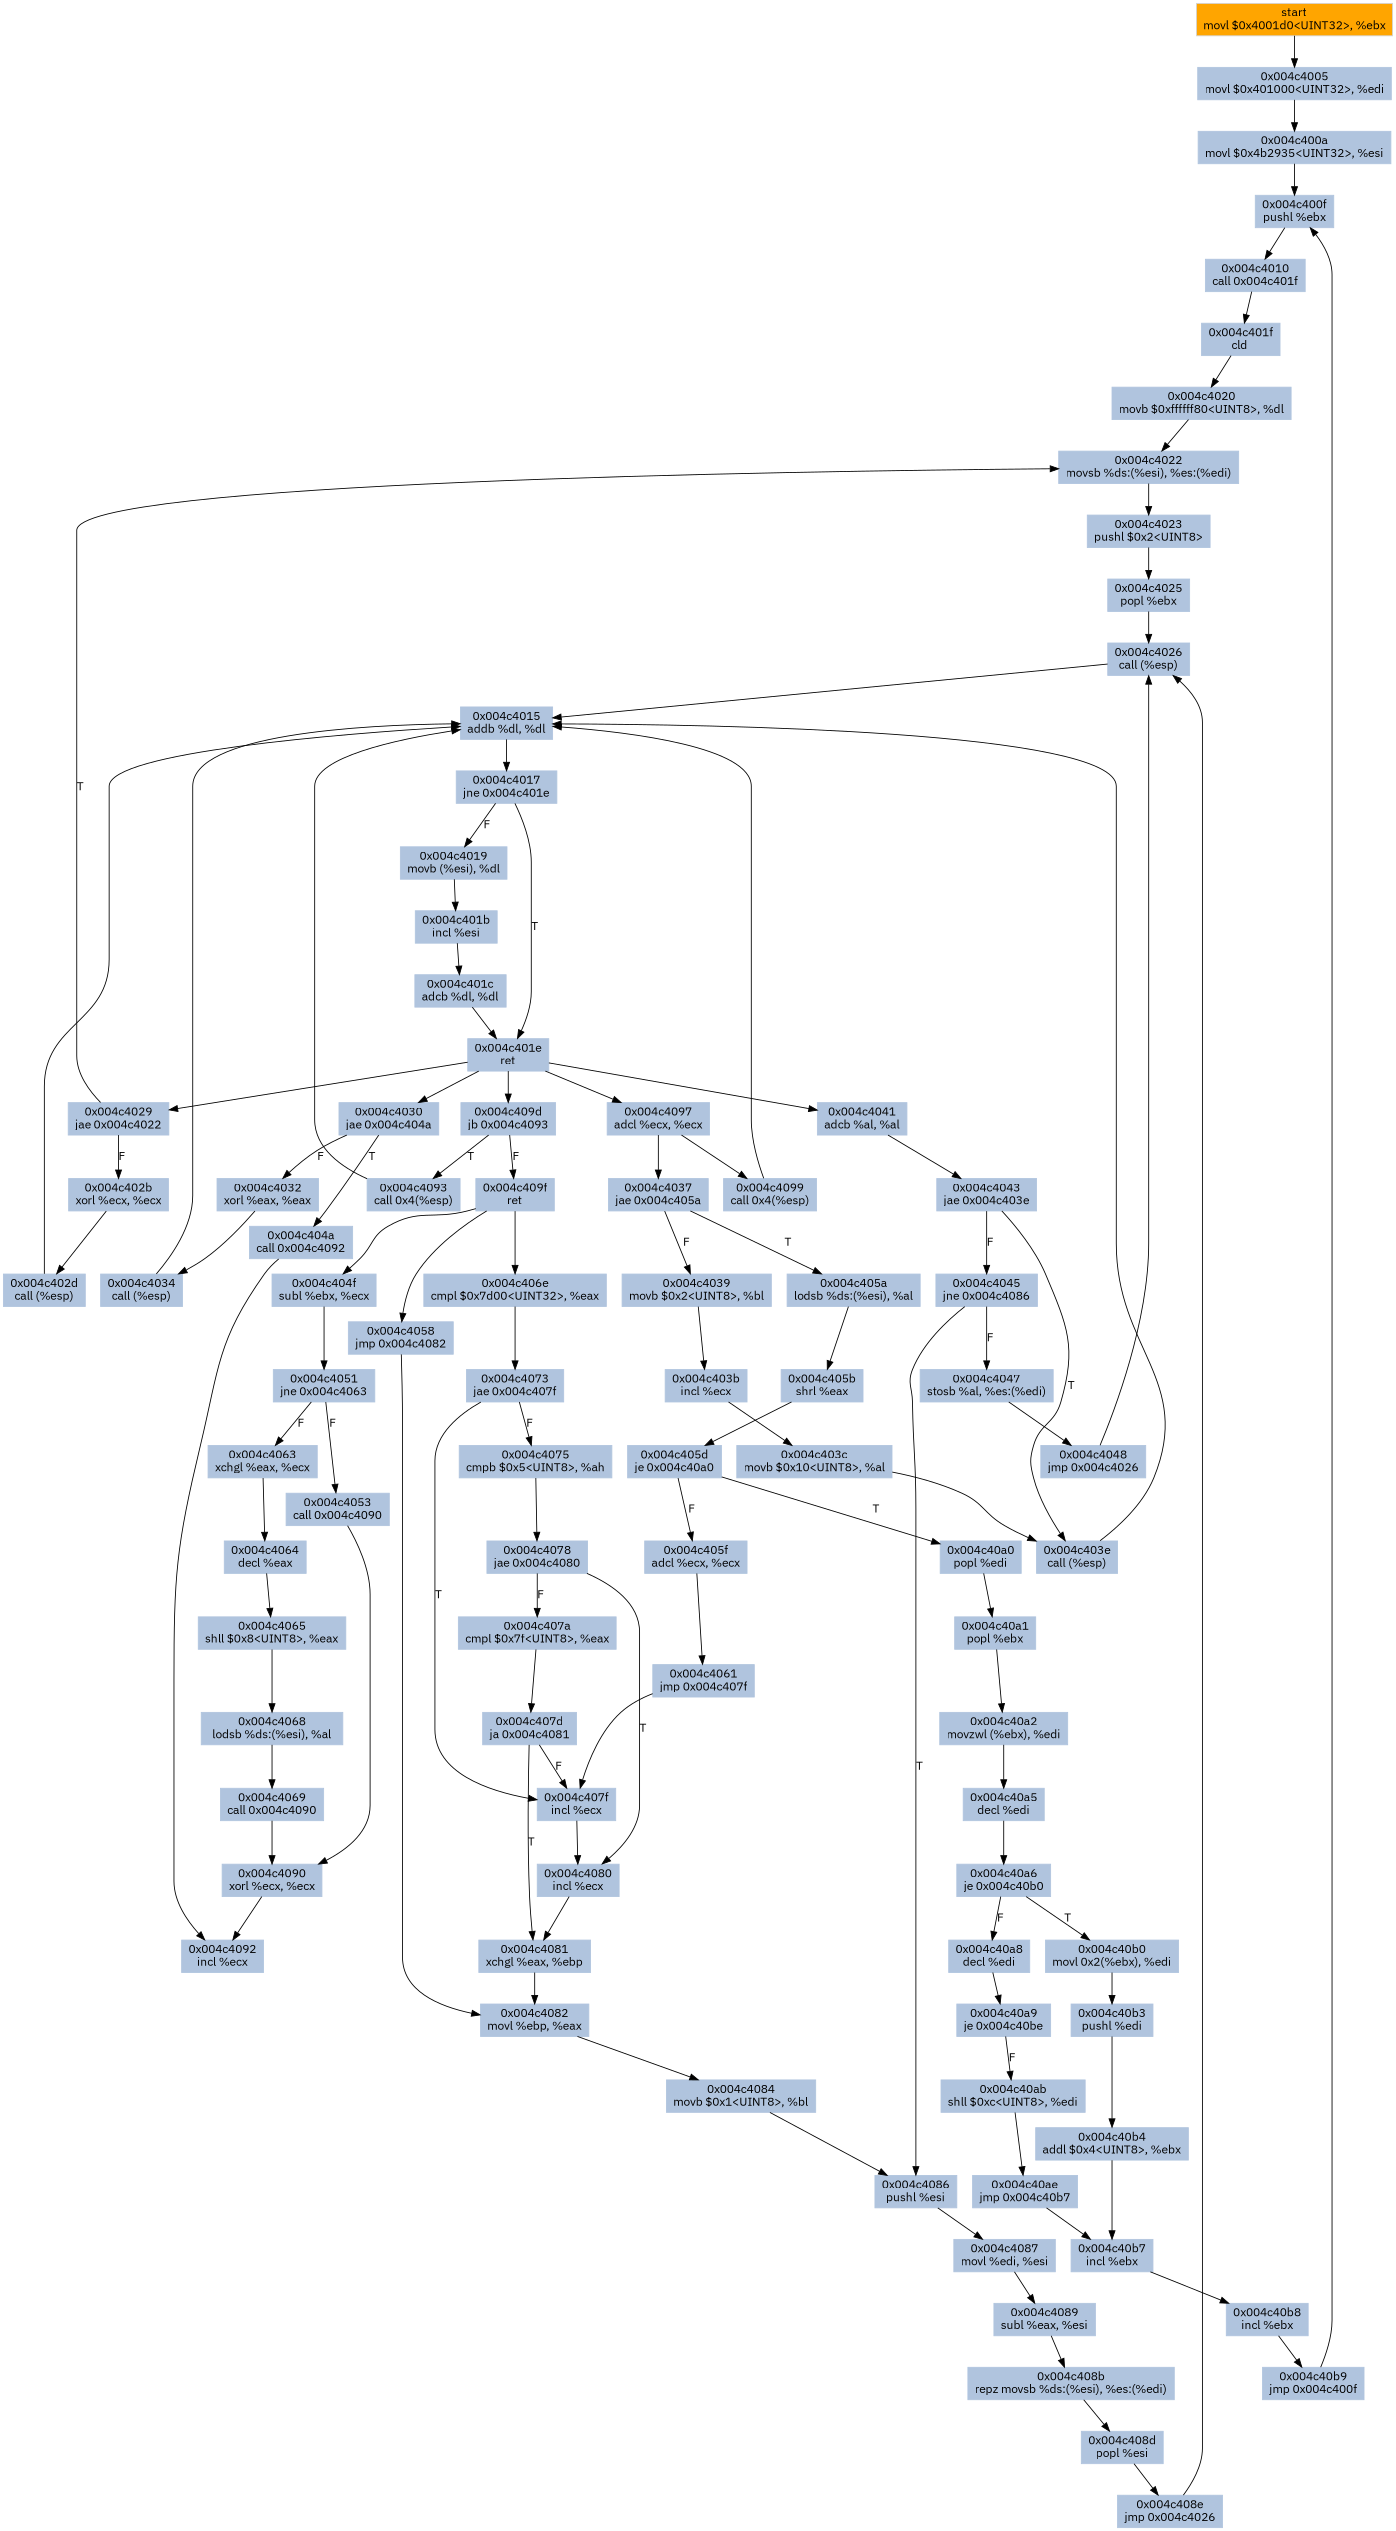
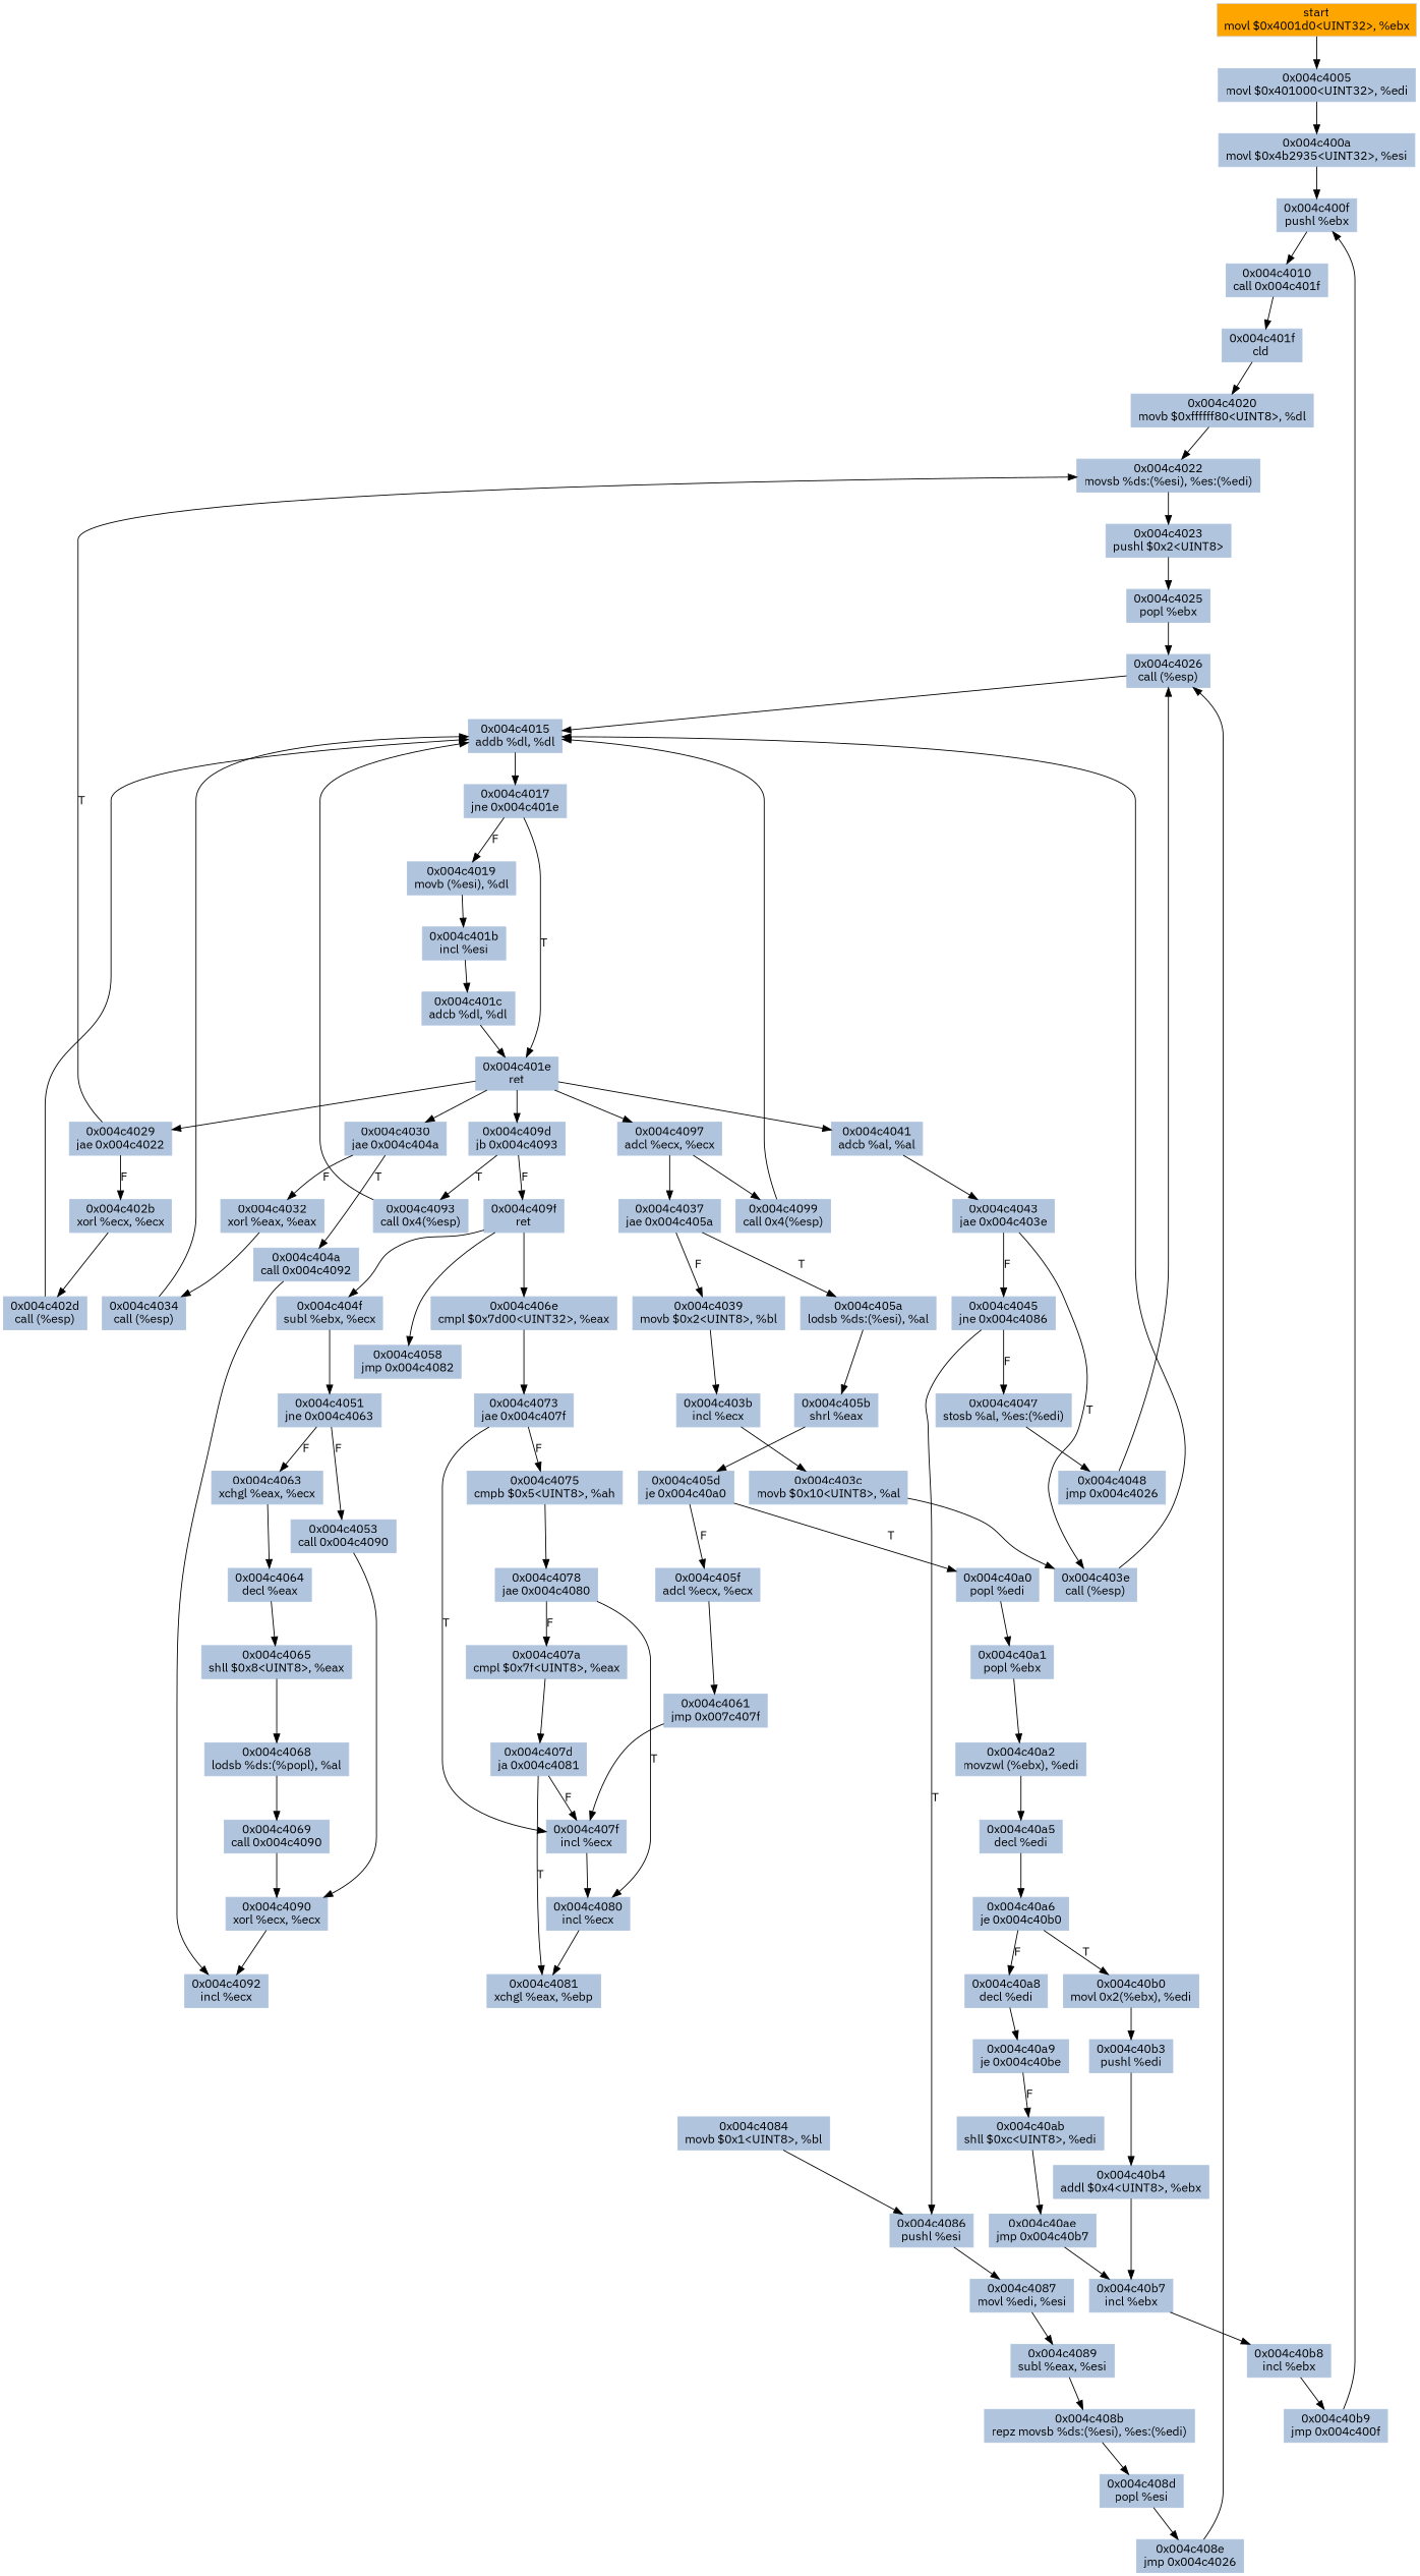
  digraph {
    fontname="IBM Plex Sans"
    node [color=lightsteelblue fillcolor=lightsteelblue fontname="IBM Plex Sans" shape=rectangle style=filled]
    edge [color="#000000" fontname="IBM Plex Sans"]
    n1 [color=lightgrey fillcolor=orange label="start\nmovl $0x4001d0<UINT32>, %ebx"]
    n2 [label="0x004c4005\nmovl $0x401000<UINT32>, %edi"]
    n3 [label="0x004c400a\nmovl $0x4b2935<UINT32>, %esi"]
    n4 [label="0x004c400f\npushl %ebx"]
    n5 [label="0x004c4010\ncall 0x004c401f"]
    n6 [label="0x004c401f\ncld "]
    n7 [label="0x004c4020\nmovb $0xffffff80<UINT8>, %dl"]
    n8 [label="0x004c4022\nmovsb %ds:(%esi), %es:(%edi)"]
    n9 [label="0x004c4023\npushl $0x2<UINT8>"]
    n10 [label="0x004c4025\npopl %ebx"]
    n11 [label="0x004c4026\ncall (%esp)"]
    n12 [label="0x004c4015\naddb %dl, %dl"]
    n13 [label="0x004c4017\njne 0x004c401e"]
    n14 [label="0x004c4019\nmovb (%esi), %dl"]
    n15 [label="0x004c401e\nret"]
    n16 [label="0x004c401b\nincl %esi"]
    n17 [label="0x004c4029\njae 0x004c4022"]
    n18 [label="0x004c4030\njae 0x004c404a"]
    n19 [label="0x004c4041\nadcb %al, %al"]
    n20 [label="0x004c4097\nadcl %ecx, %ecx"]
    n21 [label="0x004c409d\njb 0x004c4093"]
    n22 [label="0x004c401c\nadcb %dl, %dl"]
    n23 [label="0x004c402b\nxorl %ecx, %ecx"]
    n24 [label="0x004c4032\nxorl %eax, %eax"]
    n25 [label="0x004c404a\ncall 0x004c4092"]
    n26 [label="0x004c4037\njae 0x004c405a"]
    n27 [label="0x004c4039\nmovb $0x2<UINT8>, %bl"]
    n28 [label="0x004c405a\nlodsb %ds:(%esi), %al"]
    n29 [label="0x004c4043\njae 0x004c403e"]
    n30 [label="0x004c4099\ncall 0x4(%esp)"]
    n31 [label="0x004c4093\ncall 0x4(%esp)"]
    n32 [label="0x004c409f\nret"]
    n33 [label="0x004c402d\ncall (%esp)"]
    n34 [label="0x004c4034\ncall (%esp)"]
    n35 [label="0x004c4092\nincl %ecx"]
    n36 [label="0x004c403b\nincl %ecx"]
    n37 [label="0x004c405b\nshrl %eax"]
    n38 [label="0x004c403c\nmovb $0x10<UINT8>, %al"]
    n39 [label="0x004c403e\ncall (%esp)"]
    n40 [label="0x004c4045\njne 0x004c4086"]
    n41 [label="0x004c4086\npushl %esi"]
    n42 [label="0x004c4047\nstosb %al, %es:(%edi)"]
    n43 [label="0x004c4087\nmovl %edi, %esi"]
    n44 [label="0x004c4048\njmp 0x004c4026"]
    n45 [label="0x004c4089\nsubl %eax, %esi"]
    n46 [label="0x004c408b\nrepz movsb %ds:(%esi), %es:(%edi)"]
    n47 [label="0x004c408d\npopl %esi"]
    n48 [label="0x004c408e\njmp 0x004c4026"]
    n49 [label="0x004c405d\nje 0x004c40a0"]
    n50 [label="0x004c405f\nadcl %ecx, %ecx"]
    n51 [label="0x004c40a0\npopl %edi"]
-   n52 [label="0x004c4061\njmp 0x004c407f"]
+   n52 [label="0x004c4061\njmp 0x007c407f"]
    n53 [label="0x004c40a1\npopl %ebx"]
    n54 [label="0x004c407f\nincl %ecx"]
    n55 [label="0x004c4080\nincl %ecx"]
    n56 [label="0x004c4081\nxchgl %eax, %ebp"]
-   n57 [label="0x004c4082\nmovl %ebp, %eax"]
    n58 [label="0x004c4084\nmovb $0x1<UINT8>, %bl"]
    n59 [label="0x004c404f\nsubl %ebx, %ecx"]
    n60 [label="0x004c4058\njmp 0x004c4082"]
    n61 [label="0x004c406e\ncmpl $0x7d00<UINT32>, %eax"]
    n62 [label="0x004c4051\njne 0x004c4063"]
    n63 [label="0x004c4073\njae 0x004c407f"]
    n64 [label="0x004c4053\ncall 0x004c4090"]
    n65 [label="0x004c4063\nxchgl %eax, %ecx"]
    n66 [label="0x004c4090\nxorl %ecx, %ecx"]
    n67 [label="0x004c4064\ndecl %eax"]
    n68 [label="0x004c4065\nshll $0x8<UINT8>, %eax"]
-   n69 [label="0x004c4068\nlodsb %ds:(%esi), %al"]
+   n69 [label="0x004c4068\nlodsb %ds:(%popl), %al"]
    n70 [label="0x004c4069\ncall 0x004c4090"]
    n71 [label="0x004c4075\ncmpb $0x5<UINT8>, %ah"]
    n72 [label="0x004c4078\njae 0x004c4080"]
    n73 [label="0x004c407a\ncmpl $0x7f<UINT8>, %eax"]
    n74 [label="0x004c407d\nja 0x004c4081"]
    n75 [label="0x004c40a2\nmovzwl (%ebx), %edi"]
    n76 [label="0x004c40a5\ndecl %edi"]
    n77 [label="0x004c40a6\nje 0x004c40b0"]
    n78 [label="0x004c40a8\ndecl %edi"]
    n79 [label="0x004c40b0\nmovl 0x2(%ebx), %edi"]
    n80 [label="0x004c40a9\nje 0x004c40be"]
    n81 [label="0x004c40b3\npushl %edi"]
    n82 [label="0x004c40ab\nshll $0xc<UINT8>, %edi"]
    n83 [label="0x004c40ae\njmp 0x004c40b7"]
    n84 [label="0x004c40b7\nincl %ebx"]
    n85 [label="0x004c40b8\nincl %ebx"]
    n86 [label="0x004c40b9\njmp 0x004c400f"]
    n87 [label="0x004c40b4\naddl $0x4<UINT8>, %ebx"]
    n1 -> n2
    n2 -> n3
    n3 -> n4
    n4 -> n5
    n5 -> n6
    n6 -> n7
    n7 -> n8
    n8 -> n9
    n9 -> n10
    n10 -> n11
    n11 -> n12
    n12 -> n13
    n13 -> n14 [label=F]
    n13 -> n15 [label=T]
    n14 -> n16
    n15 -> n17
    n15 -> n18
    n15 -> n19
    n15 -> n20
    n15 -> n21
    n16 -> n22
    n17 -> n8 [label=T]
    n17 -> n23 [label=F]
    n18 -> n24 [label=F]
    n18 -> n25 [label=T]
    n19 -> n29
    n20 -> n26
    n20 -> n30
    n21 -> n31 [label=T]
    n21 -> n32 [label=F]
    n22 -> n15
    n23 -> n33
    n24 -> n34
    n25 -> n35
    n26 -> n27 [label=F]
    n26 -> n28 [label=T]
    n27 -> n36
    n28 -> n37
    n29 -> n39 [label=T]
    n29 -> n40 [label=F]
    n30 -> n12
    n31 -> n12
    n32 -> n59
    n32 -> n60
    n32 -> n61
    n33 -> n12
    n34 -> n12
    n36 -> n38
    n37 -> n49
    n38 -> n39
    n39 -> n12
    n40 -> n41 [label=T]
    n40 -> n42 [label=F]
    n41 -> n43
    n42 -> n44
    n43 -> n45
    n44 -> n11
    n45 -> n46
    n46 -> n47
    n47 -> n48
    n48 -> n11
    n49 -> n50 [label=F]
    n49 -> n51 [label=T]
    n50 -> n52
    n51 -> n53
    n52 -> n54
    n53 -> n75
    n54 -> n55
    n55 -> n56
-   n56 -> n57
-   n57 -> n58
    n58 -> n41
    n59 -> n62
-   n60 -> n57
    n61 -> n63
    n62 -> n64 [label=F]
    n62 -> n65 [label=F]
    n63 -> n54 [label=T]
    n63 -> n71 [label=F]
    n64 -> n66
    n65 -> n67
    n66 -> n35
    n67 -> n68
    n68 -> n69
    n69 -> n70
    n70 -> n66
    n71 -> n72
    n72 -> n55 [label=T]
    n72 -> n73 [label=F]
    n73 -> n74
    n74 -> n54 [label=F]
    n74 -> n56 [label=T]
    n75 -> n76
    n76 -> n77
    n77 -> n78 [label=F]
    n77 -> n79 [label=T]
    n78 -> n80
    n79 -> n81
    n80 -> n82 [label=F]
    n81 -> n87
    n82 -> n83
    n83 -> n84
    n84 -> n85
    n85 -> n86
    n86 -> n4
    n87 -> n84
  }
